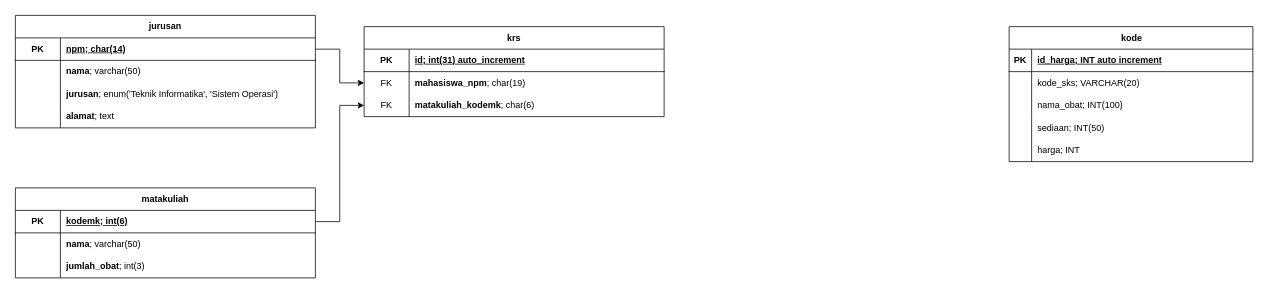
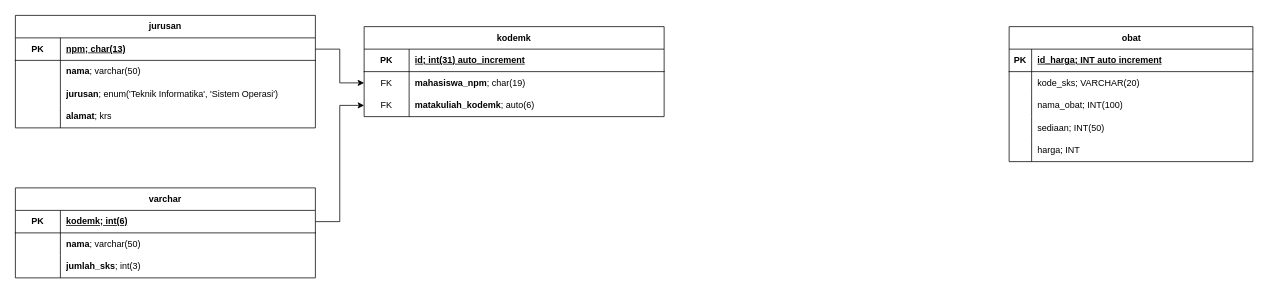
  <mxCell id="0" />
  <mxCell id="1" parent="0" />
- <mxCell id="2" value="kode" style="shape=table;startSize=30;container=1;collapsible=1;childLayout=tableLayout;fixedRows=1;rowLines=0;fontStyle=1;align=center;resizeLast=1;html=1;" parent="1" vertex="1"><mxGeometry x="1345" y="35" width="325" height="180" as="geometry" /></mxCell>
+ <mxCell id="2" value="obat" style="shape=table;startSize=30;container=1;collapsible=1;childLayout=tableLayout;fixedRows=1;rowLines=0;fontStyle=1;align=center;resizeLast=1;html=1;" parent="1" vertex="1"><mxGeometry x="1345" y="35" width="325" height="180" as="geometry" /></mxCell>
  <mxCell id="3" value="" style="shape=tableRow;horizontal=0;startSize=0;swimlaneHead=0;swimlaneBody=0;fillColor=none;collapsible=0;dropTarget=0;points=[[0,0.5],[1,0.5]];portConstraint=eastwest;top=0;left=0;right=0;bottom=1;" parent="2" vertex="1"><mxGeometry y="30" width="325" height="30" as="geometry" /></mxCell>
  <mxCell id="4" value="PK" style="shape=partialRectangle;connectable=0;fillColor=none;top=0;left=0;bottom=0;right=0;fontStyle=1;overflow=hidden;whiteSpace=wrap;html=1;" parent="3" vertex="1"><mxGeometry width="30" height="30" as="geometry"><mxRectangle width="30" height="30" as="alternateBounds" /></mxGeometry></mxCell>
  <mxCell id="5" value="id_harga; INT auto increment" style="shape=partialRectangle;connectable=0;fillColor=none;top=0;left=0;bottom=0;right=0;align=left;spacingLeft=6;fontStyle=5;overflow=hidden;whiteSpace=wrap;html=1;" parent="3" vertex="1"><mxGeometry x="30" width="295" height="30" as="geometry"><mxRectangle width="295" height="30" as="alternateBounds" /></mxGeometry></mxCell>
  <mxCell id="6" value="" style="shape=tableRow;horizontal=0;startSize=0;swimlaneHead=0;swimlaneBody=0;fillColor=none;collapsible=0;dropTarget=0;points=[[0,0.5],[1,0.5]];portConstraint=eastwest;top=0;left=0;right=0;bottom=0;" parent="2" vertex="1"><mxGeometry y="60" width="325" height="30" as="geometry" /></mxCell>
  <mxCell id="7" value="" style="shape=partialRectangle;connectable=0;fillColor=none;top=0;left=0;bottom=0;right=0;editable=1;overflow=hidden;whiteSpace=wrap;html=1;" parent="6" vertex="1"><mxGeometry width="30" height="30" as="geometry"><mxRectangle width="30" height="30" as="alternateBounds" /></mxGeometry></mxCell>
  <mxCell id="8" value="kode_sks; VARCHAR(20)" style="shape=partialRectangle;connectable=0;fillColor=none;top=0;left=0;bottom=0;right=0;align=left;spacingLeft=6;overflow=hidden;whiteSpace=wrap;html=1;" parent="6" vertex="1"><mxGeometry x="30" width="295" height="30" as="geometry"><mxRectangle width="295" height="30" as="alternateBounds" /></mxGeometry></mxCell>
  <mxCell id="9" value="" style="shape=tableRow;horizontal=0;startSize=0;swimlaneHead=0;swimlaneBody=0;fillColor=none;collapsible=0;dropTarget=0;points=[[0,0.5],[1,0.5]];portConstraint=eastwest;top=0;left=0;right=0;bottom=0;" parent="2" vertex="1"><mxGeometry y="90" width="325" height="30" as="geometry" /></mxCell>
  <mxCell id="10" value="" style="shape=partialRectangle;connectable=0;fillColor=none;top=0;left=0;bottom=0;right=0;editable=1;overflow=hidden;whiteSpace=wrap;html=1;" parent="9" vertex="1"><mxGeometry width="30" height="30" as="geometry"><mxRectangle width="30" height="30" as="alternateBounds" /></mxGeometry></mxCell>
  <mxCell id="11" value="nama_obat; INT(100)" style="shape=partialRectangle;connectable=0;fillColor=none;top=0;left=0;bottom=0;right=0;align=left;spacingLeft=6;overflow=hidden;whiteSpace=wrap;html=1;" parent="9" vertex="1"><mxGeometry x="30" width="295" height="30" as="geometry"><mxRectangle width="295" height="30" as="alternateBounds" /></mxGeometry></mxCell>
  <mxCell id="12" value="" style="shape=tableRow;horizontal=0;startSize=0;swimlaneHead=0;swimlaneBody=0;fillColor=none;collapsible=0;dropTarget=0;points=[[0,0.5],[1,0.5]];portConstraint=eastwest;top=0;left=0;right=0;bottom=0;" parent="2" vertex="1"><mxGeometry y="120" width="325" height="30" as="geometry" /></mxCell>
  <mxCell id="13" value="" style="shape=partialRectangle;connectable=0;fillColor=none;top=0;left=0;bottom=0;right=0;editable=1;overflow=hidden;whiteSpace=wrap;html=1;" parent="12" vertex="1"><mxGeometry width="30" height="30" as="geometry"><mxRectangle width="30" height="30" as="alternateBounds" /></mxGeometry></mxCell>
  <mxCell id="14" value="sediaan; INT(50)" style="shape=partialRectangle;connectable=0;fillColor=none;top=0;left=0;bottom=0;right=0;align=left;spacingLeft=6;overflow=hidden;whiteSpace=wrap;html=1;" parent="12" vertex="1"><mxGeometry x="30" width="295" height="30" as="geometry"><mxRectangle width="295" height="30" as="alternateBounds" /></mxGeometry></mxCell>
  <mxCell id="15" value="" style="shape=tableRow;horizontal=0;startSize=0;swimlaneHead=0;swimlaneBody=0;fillColor=none;collapsible=0;dropTarget=0;points=[[0,0.5],[1,0.5]];portConstraint=eastwest;top=0;left=0;right=0;bottom=0;" vertex="1" parent="2"><mxGeometry y="150" width="325" height="30" as="geometry" /></mxCell>
  <mxCell id="16" value="" style="shape=partialRectangle;connectable=0;fillColor=none;top=0;left=0;bottom=0;right=0;editable=1;overflow=hidden;whiteSpace=wrap;html=1;" vertex="1" parent="15"><mxGeometry width="30" height="30" as="geometry"><mxRectangle width="30" height="30" as="alternateBounds" /></mxGeometry></mxCell>
  <mxCell id="17" value="harga; INT" style="shape=partialRectangle;connectable=0;fillColor=none;top=0;left=0;bottom=0;right=0;align=left;spacingLeft=6;overflow=hidden;whiteSpace=wrap;html=1;" vertex="1" parent="15"><mxGeometry x="30" width="295" height="30" as="geometry"><mxRectangle width="295" height="30" as="alternateBounds" /></mxGeometry></mxCell>
  <mxCell id="18" value="jurusan" style="shape=table;startSize=30;container=1;collapsible=1;childLayout=tableLayout;fixedRows=1;rowLines=0;fontStyle=1;align=center;resizeLast=1;html=1;whiteSpace=wrap;" parent="1" vertex="1"><mxGeometry x="20" y="20" width="400" height="150" as="geometry" /></mxCell>
  <mxCell id="19" value="" style="shape=tableRow;horizontal=0;startSize=0;swimlaneHead=0;swimlaneBody=0;fillColor=none;collapsible=0;dropTarget=0;points=[[0,0.5],[1,0.5]];portConstraint=eastwest;top=0;left=0;right=0;bottom=1;html=1;" parent="18" vertex="1"><mxGeometry y="30" width="400" height="30" as="geometry" /></mxCell>
  <mxCell id="20" value="PK" style="shape=partialRectangle;connectable=0;fillColor=none;top=0;left=0;bottom=0;right=0;fontStyle=1;overflow=hidden;html=1;whiteSpace=wrap;" parent="19" vertex="1"><mxGeometry width="60" height="30" as="geometry"><mxRectangle width="60" height="30" as="alternateBounds" /></mxGeometry></mxCell>
- <mxCell id="21" value="npm; char(14)" style="shape=partialRectangle;connectable=0;fillColor=none;top=0;left=0;bottom=0;right=0;align=left;spacingLeft=6;fontStyle=5;overflow=hidden;html=1;whiteSpace=wrap;" parent="19" vertex="1"><mxGeometry x="60" width="340" height="30" as="geometry"><mxRectangle width="340" height="30" as="alternateBounds" /></mxGeometry></mxCell>
+ <mxCell id="21" value="npm; char(13)" style="shape=partialRectangle;connectable=0;fillColor=none;top=0;left=0;bottom=0;right=0;align=left;spacingLeft=6;fontStyle=5;overflow=hidden;html=1;whiteSpace=wrap;" parent="19" vertex="1"><mxGeometry x="60" width="340" height="30" as="geometry"><mxRectangle width="340" height="30" as="alternateBounds" /></mxGeometry></mxCell>
  <mxCell id="22" value="" style="shape=tableRow;horizontal=0;startSize=0;swimlaneHead=0;swimlaneBody=0;fillColor=none;collapsible=0;dropTarget=0;points=[[0,0.5],[1,0.5]];portConstraint=eastwest;top=0;left=0;right=0;bottom=0;html=1;" parent="18" vertex="1"><mxGeometry y="60" width="400" height="30" as="geometry" /></mxCell>
  <mxCell id="23" value="" style="shape=partialRectangle;connectable=0;fillColor=none;top=0;left=0;bottom=0;right=0;editable=1;overflow=hidden;html=1;whiteSpace=wrap;" parent="22" vertex="1"><mxGeometry width="60" height="30" as="geometry"><mxRectangle width="60" height="30" as="alternateBounds" /></mxGeometry></mxCell>
  <mxCell id="24" value="&lt;b&gt;nama&lt;/b&gt;; varchar(50)" style="shape=partialRectangle;connectable=0;fillColor=none;top=0;left=0;bottom=0;right=0;align=left;spacingLeft=6;overflow=hidden;html=1;whiteSpace=wrap;" parent="22" vertex="1"><mxGeometry x="60" width="340" height="30" as="geometry"><mxRectangle width="340" height="30" as="alternateBounds" /></mxGeometry></mxCell>
  <mxCell id="25" value="" style="shape=tableRow;horizontal=0;startSize=0;swimlaneHead=0;swimlaneBody=0;fillColor=none;collapsible=0;dropTarget=0;points=[[0,0.5],[1,0.5]];portConstraint=eastwest;top=0;left=0;right=0;bottom=0;html=1;" parent="18" vertex="1"><mxGeometry y="90" width="400" height="30" as="geometry" /></mxCell>
  <mxCell id="26" value="" style="shape=partialRectangle;connectable=0;fillColor=none;top=0;left=0;bottom=0;right=0;editable=1;overflow=hidden;html=1;whiteSpace=wrap;" parent="25" vertex="1"><mxGeometry width="60" height="30" as="geometry"><mxRectangle width="60" height="30" as="alternateBounds" /></mxGeometry></mxCell>
  <mxCell id="27" value="&lt;b&gt;jurusan&lt;/b&gt;; enum('Teknik Informatika', 'Sistem Operasi')" style="shape=partialRectangle;connectable=0;fillColor=none;top=0;left=0;bottom=0;right=0;align=left;spacingLeft=6;overflow=hidden;html=1;whiteSpace=wrap;" parent="25" vertex="1"><mxGeometry x="60" width="340" height="30" as="geometry"><mxRectangle width="340" height="30" as="alternateBounds" /></mxGeometry></mxCell>
  <mxCell id="28" value="" style="shape=tableRow;horizontal=0;startSize=0;swimlaneHead=0;swimlaneBody=0;fillColor=none;collapsible=0;dropTarget=0;points=[[0,0.5],[1,0.5]];portConstraint=eastwest;top=0;left=0;right=0;bottom=0;html=1;" parent="18" vertex="1"><mxGeometry y="120" width="400" height="30" as="geometry" /></mxCell>
  <mxCell id="29" value="" style="shape=partialRectangle;connectable=0;fillColor=none;top=0;left=0;bottom=0;right=0;editable=1;overflow=hidden;html=1;whiteSpace=wrap;" parent="28" vertex="1"><mxGeometry width="60" height="30" as="geometry"><mxRectangle width="60" height="30" as="alternateBounds" /></mxGeometry></mxCell>
- <mxCell id="30" value="&lt;b&gt;alamat&lt;/b&gt;; text" style="shape=partialRectangle;connectable=0;fillColor=none;top=0;left=0;bottom=0;right=0;align=left;spacingLeft=6;overflow=hidden;html=1;whiteSpace=wrap;" parent="28" vertex="1"><mxGeometry x="60" width="340" height="30" as="geometry"><mxRectangle width="340" height="30" as="alternateBounds" /></mxGeometry></mxCell>
- <mxCell id="31" value="krs" style="shape=table;startSize=30;container=1;collapsible=1;childLayout=tableLayout;fixedRows=1;rowLines=0;fontStyle=1;align=center;resizeLast=1;html=1;whiteSpace=wrap;" parent="1" vertex="1"><mxGeometry x="485" y="35" width="400" height="120" as="geometry" /></mxCell>
+ <mxCell id="30" value="&lt;b&gt;alamat&lt;/b&gt;; krs" style="shape=partialRectangle;connectable=0;fillColor=none;top=0;left=0;bottom=0;right=0;align=left;spacingLeft=6;overflow=hidden;html=1;whiteSpace=wrap;" parent="28" vertex="1"><mxGeometry x="60" width="340" height="30" as="geometry"><mxRectangle width="340" height="30" as="alternateBounds" /></mxGeometry></mxCell>
+ <mxCell id="31" value="kodemk" style="shape=table;startSize=30;container=1;collapsible=1;childLayout=tableLayout;fixedRows=1;rowLines=0;fontStyle=1;align=center;resizeLast=1;html=1;whiteSpace=wrap;" parent="1" vertex="1"><mxGeometry x="485" y="35" width="400" height="120" as="geometry" /></mxCell>
  <mxCell id="32" value="" style="shape=tableRow;horizontal=0;startSize=0;swimlaneHead=0;swimlaneBody=0;fillColor=none;collapsible=0;dropTarget=0;points=[[0,0.5],[1,0.5]];portConstraint=eastwest;top=0;left=0;right=0;bottom=1;html=1;" parent="31" vertex="1"><mxGeometry y="30" width="400" height="30" as="geometry" /></mxCell>
  <mxCell id="33" value="PK" style="shape=partialRectangle;connectable=0;fillColor=none;top=0;left=0;bottom=0;right=0;fontStyle=1;overflow=hidden;html=1;whiteSpace=wrap;" parent="32" vertex="1"><mxGeometry width="60" height="30" as="geometry"><mxRectangle width="60" height="30" as="alternateBounds" /></mxGeometry></mxCell>
  <mxCell id="34" value="id; int(31) auto_increment" style="shape=partialRectangle;connectable=0;fillColor=none;top=0;left=0;bottom=0;right=0;align=left;spacingLeft=6;fontStyle=5;overflow=hidden;html=1;whiteSpace=wrap;" parent="32" vertex="1"><mxGeometry x="60" width="340" height="30" as="geometry"><mxRectangle width="340" height="30" as="alternateBounds" /></mxGeometry></mxCell>
  <mxCell id="35" value="" style="shape=tableRow;horizontal=0;startSize=0;swimlaneHead=0;swimlaneBody=0;fillColor=none;collapsible=0;dropTarget=0;points=[[0,0.5],[1,0.5]];portConstraint=eastwest;top=0;left=0;right=0;bottom=0;html=1;" parent="31" vertex="1"><mxGeometry y="60" width="400" height="30" as="geometry" /></mxCell>
  <mxCell id="36" value="FK" style="shape=partialRectangle;connectable=0;fillColor=none;top=0;left=0;bottom=0;right=0;editable=1;overflow=hidden;html=1;whiteSpace=wrap;" parent="35" vertex="1"><mxGeometry width="60" height="30" as="geometry"><mxRectangle width="60" height="30" as="alternateBounds" /></mxGeometry></mxCell>
  <mxCell id="37" value="&lt;b&gt;mahasiswa_npm&lt;/b&gt;; char(19)" style="shape=partialRectangle;connectable=0;fillColor=none;top=0;left=0;bottom=0;right=0;align=left;spacingLeft=6;overflow=hidden;html=1;whiteSpace=wrap;" parent="35" vertex="1"><mxGeometry x="60" width="340" height="30" as="geometry"><mxRectangle width="340" height="30" as="alternateBounds" /></mxGeometry></mxCell>
  <mxCell id="38" value="" style="shape=tableRow;horizontal=0;startSize=0;swimlaneHead=0;swimlaneBody=0;fillColor=none;collapsible=0;dropTarget=0;points=[[0,0.5],[1,0.5]];portConstraint=eastwest;top=0;left=0;right=0;bottom=0;html=1;" parent="31" vertex="1"><mxGeometry y="90" width="400" height="30" as="geometry" /></mxCell>
  <mxCell id="39" value="FK" style="shape=partialRectangle;connectable=0;fillColor=none;top=0;left=0;bottom=0;right=0;editable=1;overflow=hidden;html=1;whiteSpace=wrap;" parent="38" vertex="1"><mxGeometry width="60" height="30" as="geometry"><mxRectangle width="60" height="30" as="alternateBounds" /></mxGeometry></mxCell>
- <mxCell id="40" value="&lt;b&gt;matakuliah_kodemk&lt;/b&gt;; char(6)" style="shape=partialRectangle;connectable=0;fillColor=none;top=0;left=0;bottom=0;right=0;align=left;spacingLeft=6;overflow=hidden;html=1;whiteSpace=wrap;" parent="38" vertex="1"><mxGeometry x="60" width="340" height="30" as="geometry"><mxRectangle width="340" height="30" as="alternateBounds" /></mxGeometry></mxCell>
- <mxCell id="41" value="matakuliah" style="shape=table;startSize=30;container=1;collapsible=1;childLayout=tableLayout;fixedRows=1;rowLines=0;fontStyle=1;align=center;resizeLast=1;html=1;whiteSpace=wrap;" parent="1" vertex="1"><mxGeometry x="20" y="250" width="400" height="120" as="geometry" /></mxCell>
+ <mxCell id="40" value="&lt;b&gt;matakuliah_kodemk&lt;/b&gt;; auto(6)" style="shape=partialRectangle;connectable=0;fillColor=none;top=0;left=0;bottom=0;right=0;align=left;spacingLeft=6;overflow=hidden;html=1;whiteSpace=wrap;" parent="38" vertex="1"><mxGeometry x="60" width="340" height="30" as="geometry"><mxRectangle width="340" height="30" as="alternateBounds" /></mxGeometry></mxCell>
+ <mxCell id="41" value="varchar" style="shape=table;startSize=30;container=1;collapsible=1;childLayout=tableLayout;fixedRows=1;rowLines=0;fontStyle=1;align=center;resizeLast=1;html=1;whiteSpace=wrap;" parent="1" vertex="1"><mxGeometry x="20" y="250" width="400" height="120" as="geometry" /></mxCell>
  <mxCell id="42" value="" style="shape=tableRow;horizontal=0;startSize=0;swimlaneHead=0;swimlaneBody=0;fillColor=none;collapsible=0;dropTarget=0;points=[[0,0.5],[1,0.5]];portConstraint=eastwest;top=0;left=0;right=0;bottom=1;html=1;" parent="41" vertex="1"><mxGeometry y="30" width="400" height="30" as="geometry" /></mxCell>
  <mxCell id="43" value="PK" style="shape=partialRectangle;connectable=0;fillColor=none;top=0;left=0;bottom=0;right=0;fontStyle=1;overflow=hidden;html=1;whiteSpace=wrap;" parent="42" vertex="1"><mxGeometry width="60" height="30" as="geometry"><mxRectangle width="60" height="30" as="alternateBounds" /></mxGeometry></mxCell>
  <mxCell id="44" value="kodemk; int(6)" style="shape=partialRectangle;connectable=0;fillColor=none;top=0;left=0;bottom=0;right=0;align=left;spacingLeft=6;fontStyle=5;overflow=hidden;html=1;whiteSpace=wrap;" parent="42" vertex="1"><mxGeometry x="60" width="340" height="30" as="geometry"><mxRectangle width="340" height="30" as="alternateBounds" /></mxGeometry></mxCell>
  <mxCell id="45" value="" style="shape=tableRow;horizontal=0;startSize=0;swimlaneHead=0;swimlaneBody=0;fillColor=none;collapsible=0;dropTarget=0;points=[[0,0.5],[1,0.5]];portConstraint=eastwest;top=0;left=0;right=0;bottom=0;html=1;" parent="41" vertex="1"><mxGeometry y="60" width="400" height="30" as="geometry" /></mxCell>
  <mxCell id="46" value="" style="shape=partialRectangle;connectable=0;fillColor=none;top=0;left=0;bottom=0;right=0;editable=1;overflow=hidden;html=1;whiteSpace=wrap;" parent="45" vertex="1"><mxGeometry width="60" height="30" as="geometry"><mxRectangle width="60" height="30" as="alternateBounds" /></mxGeometry></mxCell>
  <mxCell id="47" value="&lt;b&gt;nama&lt;/b&gt;; varchar(50)" style="shape=partialRectangle;connectable=0;fillColor=none;top=0;left=0;bottom=0;right=0;align=left;spacingLeft=6;overflow=hidden;html=1;whiteSpace=wrap;" parent="45" vertex="1"><mxGeometry x="60" width="340" height="30" as="geometry"><mxRectangle width="340" height="30" as="alternateBounds" /></mxGeometry></mxCell>
  <mxCell id="48" value="" style="shape=tableRow;horizontal=0;startSize=0;swimlaneHead=0;swimlaneBody=0;fillColor=none;collapsible=0;dropTarget=0;points=[[0,0.5],[1,0.5]];portConstraint=eastwest;top=0;left=0;right=0;bottom=0;html=1;" parent="41" vertex="1"><mxGeometry y="90" width="400" height="30" as="geometry" /></mxCell>
  <mxCell id="49" value="" style="shape=partialRectangle;connectable=0;fillColor=none;top=0;left=0;bottom=0;right=0;editable=1;overflow=hidden;html=1;whiteSpace=wrap;" parent="48" vertex="1"><mxGeometry width="60" height="30" as="geometry"><mxRectangle width="60" height="30" as="alternateBounds" /></mxGeometry></mxCell>
- <mxCell id="50" value="&lt;b&gt;jumlah_obat&lt;/b&gt;; int(3)" style="shape=partialRectangle;connectable=0;fillColor=none;top=0;left=0;bottom=0;right=0;align=left;spacingLeft=6;overflow=hidden;html=1;whiteSpace=wrap;" parent="48" vertex="1"><mxGeometry x="60" width="340" height="30" as="geometry"><mxRectangle width="340" height="30" as="alternateBounds" /></mxGeometry></mxCell>
+ <mxCell id="50" value="&lt;b&gt;jumlah_sks&lt;/b&gt;; int(3)" style="shape=partialRectangle;connectable=0;fillColor=none;top=0;left=0;bottom=0;right=0;align=left;spacingLeft=6;overflow=hidden;html=1;whiteSpace=wrap;" parent="48" vertex="1"><mxGeometry x="60" width="340" height="30" as="geometry"><mxRectangle width="340" height="30" as="alternateBounds" /></mxGeometry></mxCell>
  <mxCell id="51" style="edgeStyle=orthogonalEdgeStyle;rounded=0;orthogonalLoop=1;jettySize=auto;html=1;exitX=1;exitY=0.5;exitDx=0;exitDy=0;" parent="1" source="19" target="35" edge="1"><mxGeometry relative="1" as="geometry" /></mxCell>
  <mxCell id="52" style="edgeStyle=orthogonalEdgeStyle;rounded=0;orthogonalLoop=1;jettySize=auto;html=1;exitX=1;exitY=0.5;exitDx=0;exitDy=0;" parent="1" source="42" target="38" edge="1"><mxGeometry relative="1" as="geometry" /></mxCell>
